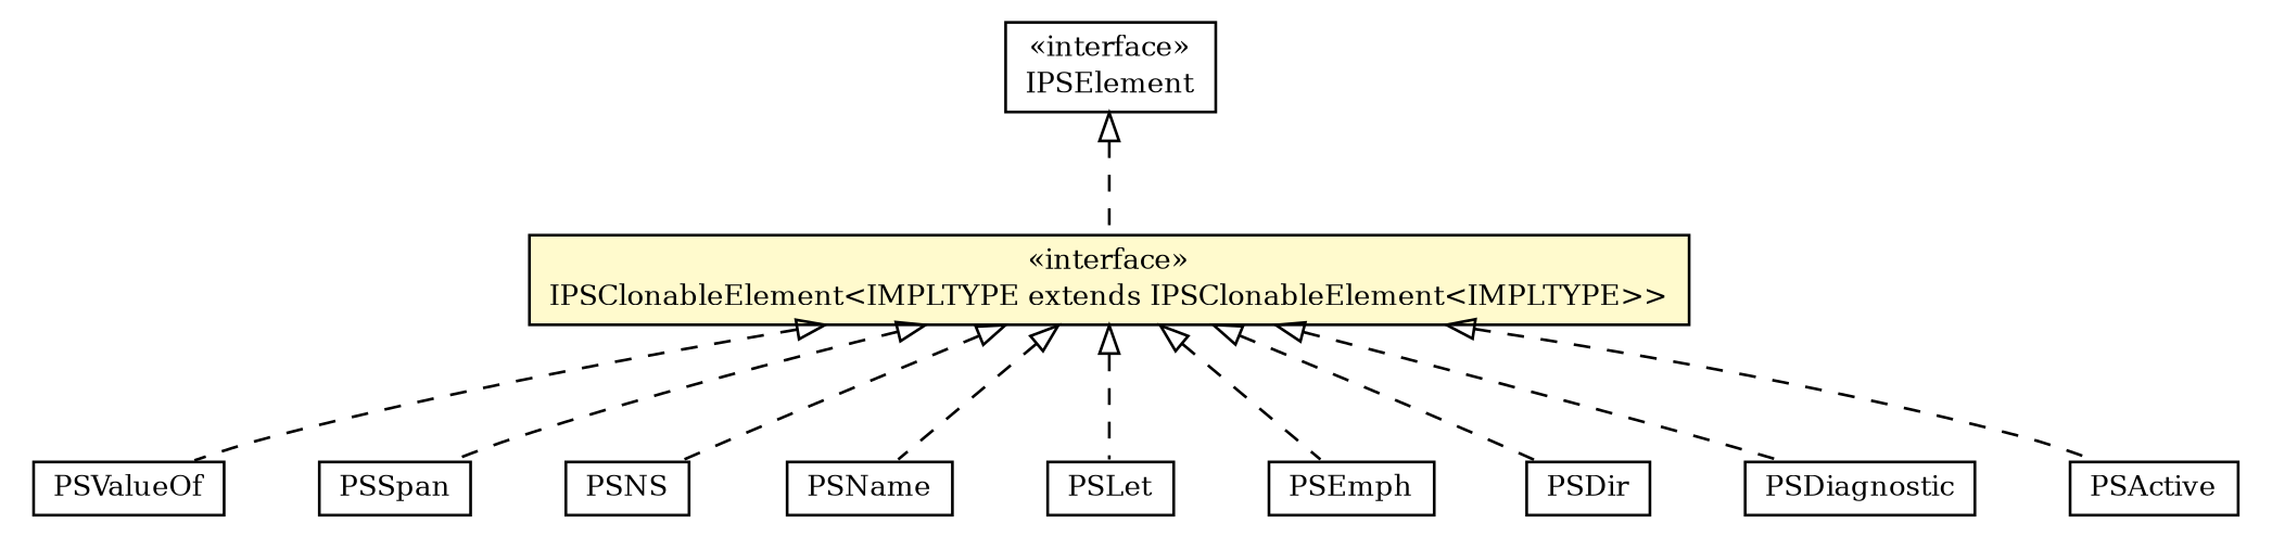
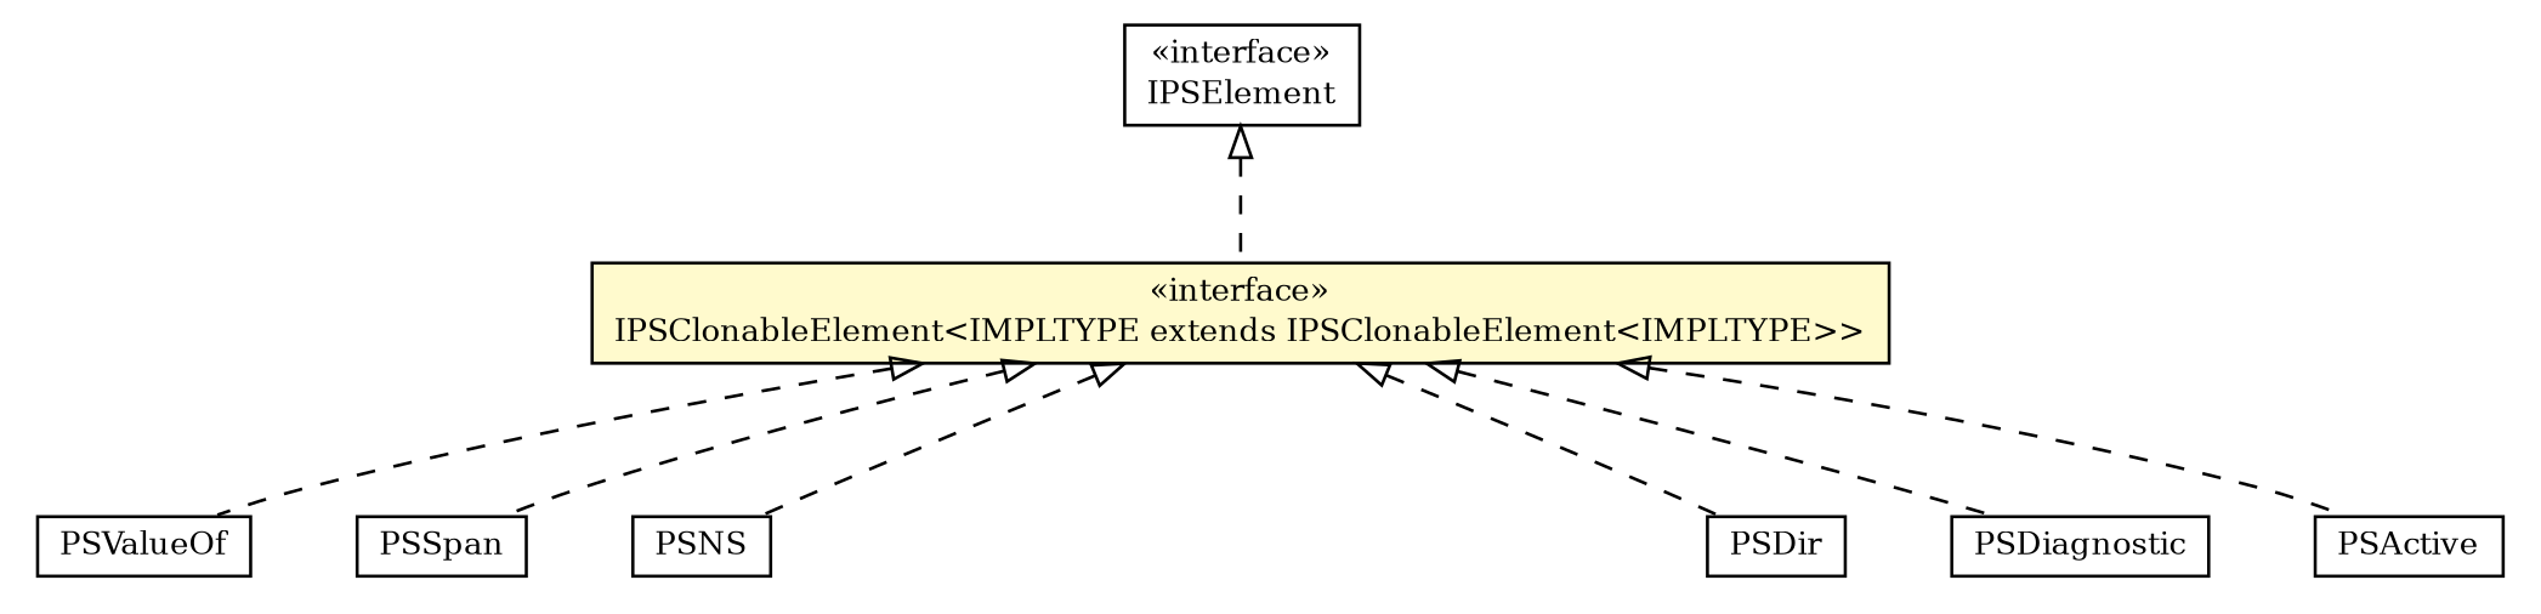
  digraph {
    fontname="DejaVu Serif"
    nodesep=0.25
    ranksep=0.5
    node [fontcolor=black fontname="DejaVu Serif" fontsize=10.0 shape=plaintext]
    edge [arrowtail=empty dir=back fontname="DejaVu Serif" fontsize=10 headport=p labelfontname=arial labelfontsize=10 style=dashed tailport=p]
    n1 [label=<<table title="com.helger.schematron.pure.model.PSValueOf" border="0" cellborder="1" cellspacing="0" cellpadding="2" port="p" href="./PSValueOf.html"> 		<tr><td><table border="0" cellspacing="0" cellpadding="1"> <tr><td align="center" balign="center"> PSValueOf </td></tr> 		</table></td></tr> 		</table>>]
    n2 [label=<<table title="com.helger.schematron.pure.model.PSSpan" border="0" cellborder="1" cellspacing="0" cellpadding="2" port="p" href="./PSSpan.html"> 		<tr><td><table border="0" cellspacing="0" cellpadding="1"> <tr><td align="center" balign="center"> PSSpan </td></tr> 		</table></td></tr> 		</table>>]
    n3 [label=<<table title="com.helger.schematron.pure.model.PSNS" border="0" cellborder="1" cellspacing="0" cellpadding="2" port="p" href="./PSNS.html"> 		<tr><td><table border="0" cellspacing="0" cellpadding="1"> <tr><td align="center" balign="center"> PSNS </td></tr> 		</table></td></tr> 		</table>>]
-   n4 [label=<<table title="com.helger.schematron.pure.model.PSName" border="0" cellborder="1" cellspacing="0" cellpadding="2" port="p" href="./PSName.html"> 		<tr><td><table border="0" cellspacing="0" cellpadding="1"> <tr><td align="center" balign="center"> PSName </td></tr> 		</table></td></tr> 		</table>>]
-   n5 [label=<<table title="com.helger.schematron.pure.model.PSLet" border="0" cellborder="1" cellspacing="0" cellpadding="2" port="p" href="./PSLet.html"> 		<tr><td><table border="0" cellspacing="0" cellpadding="1"> <tr><td align="center" balign="center"> PSLet </td></tr> 		</table></td></tr> 		</table>>]
-   n6 [label=<<table title="com.helger.schematron.pure.model.PSEmph" border="0" cellborder="1" cellspacing="0" cellpadding="2" port="p" href="./PSEmph.html"> 		<tr><td><table border="0" cellspacing="0" cellpadding="1"> <tr><td align="center" balign="center"> PSEmph </td></tr> 		</table></td></tr> 		</table>>]
    n7 [label=<<table title="com.helger.schematron.pure.model.PSDir" border="0" cellborder="1" cellspacing="0" cellpadding="2" port="p" href="./PSDir.html"> 		<tr><td><table border="0" cellspacing="0" cellpadding="1"> <tr><td align="center" balign="center"> PSDir </td></tr> 		</table></td></tr> 		</table>>]
    n8 [label=<<table title="com.helger.schematron.pure.model.PSDiagnostic" border="0" cellborder="1" cellspacing="0" cellpadding="2" port="p" href="./PSDiagnostic.html"> 		<tr><td><table border="0" cellspacing="0" cellpadding="1"> <tr><td align="center" balign="center"> PSDiagnostic </td></tr> 		</table></td></tr> 		</table>>]
    n9 [label=<<table title="com.helger.schematron.pure.model.PSActive" border="0" cellborder="1" cellspacing="0" cellpadding="2" port="p" href="./PSActive.html"> 		<tr><td><table border="0" cellspacing="0" cellpadding="1"> <tr><td align="center" balign="center"> PSActive </td></tr> 		</table></td></tr> 		</table>>]
    n10 [label=<<table title="com.helger.schematron.pure.model.IPSElement" border="0" cellborder="1" cellspacing="0" cellpadding="2" port="p" href="./IPSElement.html"> 		<tr><td><table border="0" cellspacing="0" cellpadding="1"> <tr><td align="center" balign="center"> &#171;interface&#187; </td></tr> <tr><td align="center" balign="center"> IPSElement </td></tr> 		</table></td></tr> 		</table>>]
    n11 [label=<<table title="com.helger.schematron.pure.model.IPSClonableElement" border="0" cellborder="1" cellspacing="0" cellpadding="2" port="p" bgcolor="lemonChiffon" href="./IPSClonableElement.html"> 		<tr><td><table border="0" cellspacing="0" cellpadding="1"> <tr><td align="center" balign="center"> &#171;interface&#187; </td></tr> <tr><td align="center" balign="center"> IPSClonableElement&lt;IMPLTYPE extends IPSClonableElement&lt;IMPLTYPE&gt;&gt; </td></tr> 		</table></td></tr> 		</table>>]
    n10 -> n11
    n11 -> n1
    n11 -> n2
    n11 -> n3
-   n11 -> n4
-   n11 -> n5
-   n11 -> n6
    n11 -> n7
    n11 -> n8
    n11 -> n9
  }
